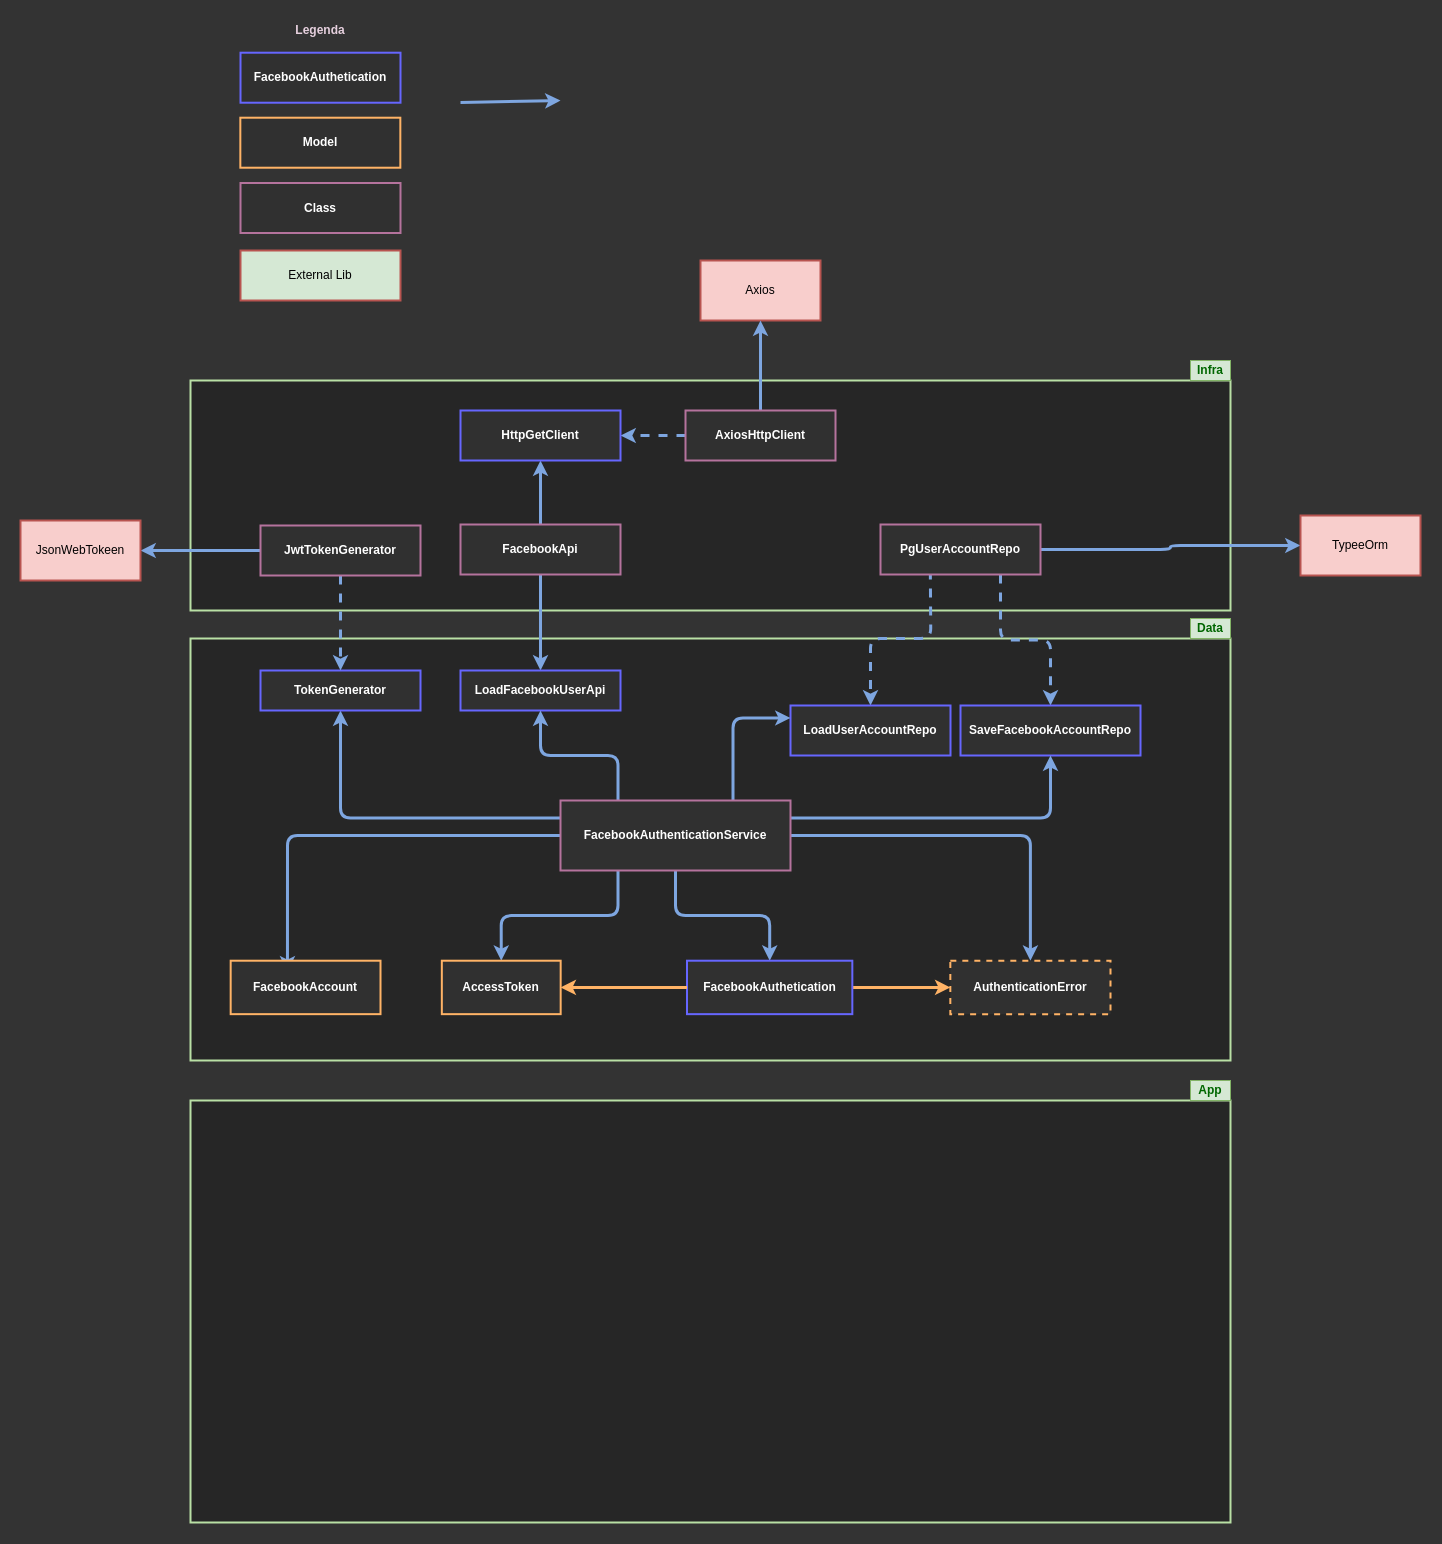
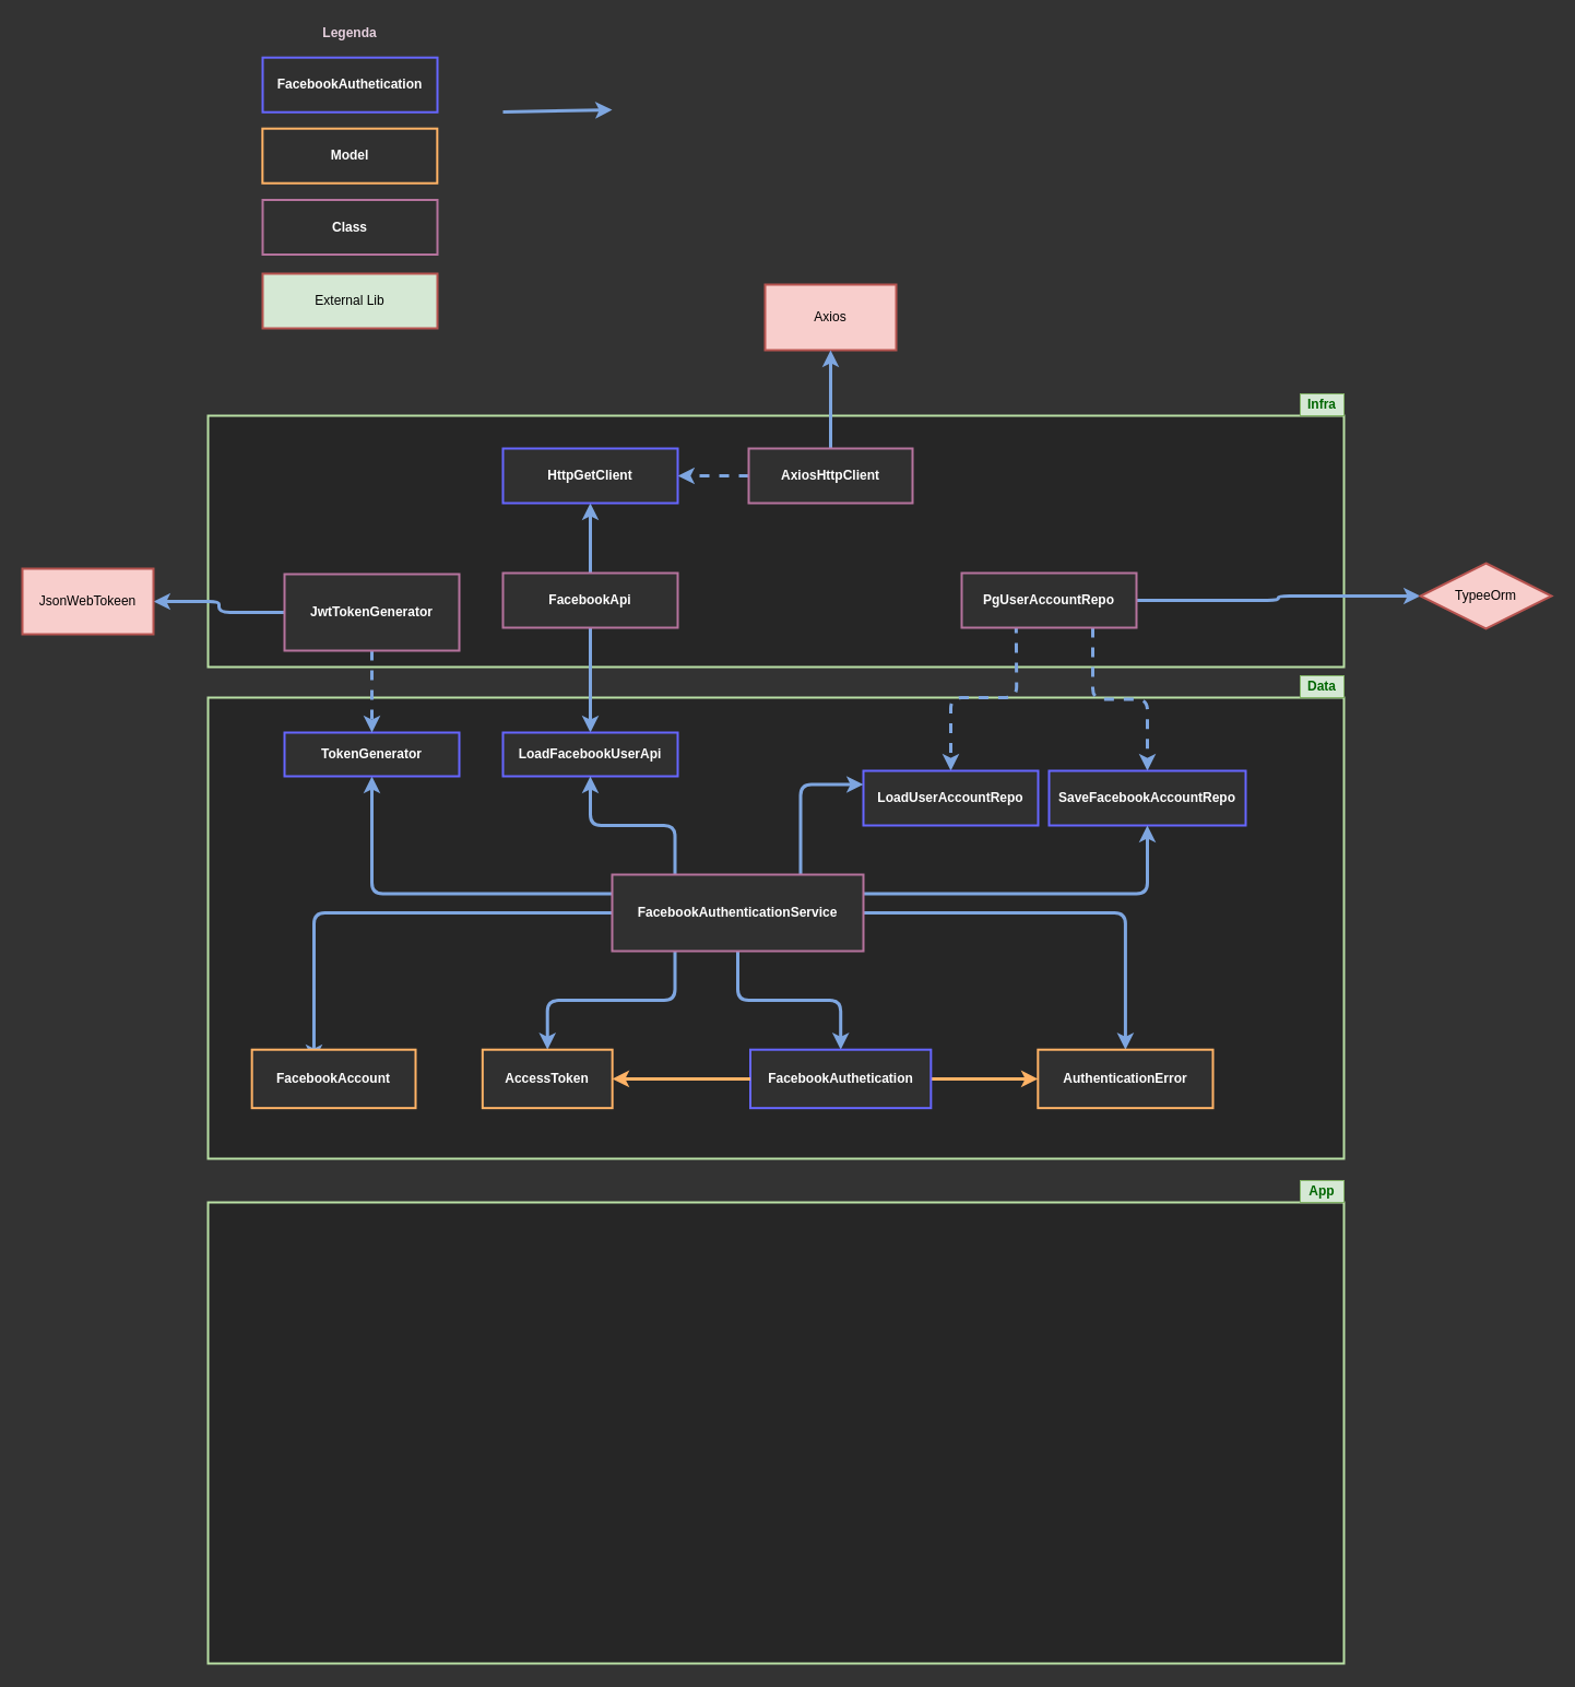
  <mxCell id="0" />
  <mxCell id="1" parent="0" />
  <mxCell id="2" value="" style="rounded=0;whiteSpace=wrap;html=1;fillColor=#262626;strokeColor=#B9E0A5;strokeWidth=2;shadow=0;glass=0;comic=0;" parent="1" vertex="1"><mxGeometry x="190" y="380" width="1040" height="230" as="geometry" /></mxCell>
  <mxCell id="3" value="&lt;font color=&quot;#006600&quot;&gt;&lt;b&gt;Infra&lt;/b&gt;&lt;/font&gt;" style="text;html=1;strokeColor=#82b366;fillColor=#d5e8d4;align=center;verticalAlign=middle;whiteSpace=wrap;rounded=0;" parent="1" vertex="1"><mxGeometry x="1190" y="360" width="40" height="20" as="geometry" /></mxCell>
  <mxCell id="4" value="" style="rounded=0;whiteSpace=wrap;html=1;shadow=0;glass=0;comic=0;strokeColor=#B9E0A5;strokeWidth=2;fillColor=#262626;" parent="1" vertex="1"><mxGeometry x="190" y="638" width="1040" height="422" as="geometry" /></mxCell>
  <mxCell id="5" value="&lt;font color=&quot;#006600&quot;&gt;&lt;b&gt;Data&lt;/b&gt;&lt;/font&gt;" style="text;html=1;strokeColor=#82b366;fillColor=#d5e8d4;align=center;verticalAlign=middle;whiteSpace=wrap;rounded=0;" parent="1" vertex="1"><mxGeometry x="1190" y="618" width="40" height="20" as="geometry" /></mxCell>
  <mxCell id="6" style="edgeStyle=orthogonalEdgeStyle;rounded=1;orthogonalLoop=1;jettySize=auto;html=1;strokeWidth=3;strokeColor=#7EA6E0;" parent="1" source="9" target="10" edge="1"><mxGeometry relative="1" as="geometry" /></mxCell>
  <mxCell id="7" style="edgeStyle=orthogonalEdgeStyle;rounded=1;orthogonalLoop=1;jettySize=auto;html=1;exitX=0.5;exitY=1;exitDx=0;exitDy=0;dashed=1;strokeColor=#7EA6E0;strokeWidth=3;" parent="1" target="19" edge="1"><mxGeometry relative="1" as="geometry"><mxPoint x="929.824" y="569.941" as="sourcePoint" /></mxGeometry></mxCell>
  <mxCell id="8" style="edgeStyle=orthogonalEdgeStyle;rounded=1;orthogonalLoop=1;jettySize=auto;html=1;exitX=0.75;exitY=1;exitDx=0;exitDy=0;strokeColor=#7EA6E0;strokeWidth=3;dashed=1;" parent="1" source="9" target="20" edge="1"><mxGeometry relative="1" as="geometry" /></mxCell>
  <mxCell id="9" value="&lt;b&gt;&lt;font color=&quot;#ffffff&quot;&gt;PgUserAccountRepo&lt;/font&gt;&lt;/b&gt;" style="rounded=0;whiteSpace=wrap;html=1;shadow=0;glass=0;comic=0;strokeColor=#B5739D;strokeWidth=2;fillColor=#303030;" parent="1" vertex="1"><mxGeometry x="880" y="524" width="160" height="50" as="geometry" /></mxCell>
- <mxCell id="10" value="TypeeOrm" style="rounded=0;whiteSpace=wrap;html=1;shadow=0;glass=0;comic=0;strokeColor=#b85450;strokeWidth=2;fillColor=#f8cecc;" parent="1" vertex="1"><mxGeometry x="1300" y="515" width="120" height="60" as="geometry" /></mxCell>
+ <mxCell id="10" value="TypeeOrm" style="rhombus;whiteSpace=wrap;html=1;shadow=0;glass=0;comic=0;strokeColor=#b85450;strokeWidth=2;fillColor=#f8cecc;" parent="1" vertex="1"><mxGeometry x="1300" y="515" width="120" height="60" as="geometry" /></mxCell>
  <mxCell id="11" style="edgeStyle=orthogonalEdgeStyle;rounded=0;orthogonalLoop=1;jettySize=auto;html=1;strokeColor=#7EA6E0;strokeWidth=3;" parent="1" source="13" target="18" edge="1"><mxGeometry relative="1" as="geometry" /></mxCell>
  <mxCell id="12" style="edgeStyle=orthogonalEdgeStyle;rounded=0;orthogonalLoop=1;jettySize=auto;html=1;exitX=0.5;exitY=1;exitDx=0;exitDy=0;dashed=0;strokeColor=#7EA6E0;strokeWidth=3;" parent="1" source="13" target="21" edge="1"><mxGeometry relative="1" as="geometry" /></mxCell>
  <mxCell id="13" value="&lt;font color=&quot;#ffffff&quot;&gt;&lt;b&gt;FacebookApi&lt;/b&gt;&lt;/font&gt;" style="rounded=0;whiteSpace=wrap;html=1;shadow=0;glass=0;comic=0;strokeColor=#B5739D;strokeWidth=2;fillColor=#303030;" parent="1" vertex="1"><mxGeometry x="460" y="524" width="160" height="50" as="geometry" /></mxCell>
  <mxCell id="14" value="Axios" style="rounded=0;whiteSpace=wrap;html=1;shadow=0;glass=0;comic=0;strokeColor=#b85450;strokeWidth=2;fillColor=#f8cecc;" parent="1" vertex="1"><mxGeometry x="700" y="260" width="120" height="60" as="geometry" /></mxCell>
  <mxCell id="15" style="edgeStyle=orthogonalEdgeStyle;rounded=0;orthogonalLoop=1;jettySize=auto;html=1;strokeColor=#7EA6E0;strokeWidth=3;" parent="1" source="17" target="14" edge="1"><mxGeometry relative="1" as="geometry" /></mxCell>
  <mxCell id="16" style="edgeStyle=orthogonalEdgeStyle;rounded=0;orthogonalLoop=1;jettySize=auto;html=1;entryX=1;entryY=0.5;entryDx=0;entryDy=0;strokeColor=#7EA6E0;strokeWidth=3;dashed=1;" parent="1" source="17" target="18" edge="1"><mxGeometry relative="1" as="geometry" /></mxCell>
  <mxCell id="17" value="&lt;font color=&quot;#ffffff&quot;&gt;&lt;b&gt;AxiosHttpClient&lt;/b&gt;&lt;/font&gt;" style="rounded=0;whiteSpace=wrap;html=1;shadow=0;glass=0;comic=0;strokeColor=#B5739D;strokeWidth=2;fillColor=#303030;" parent="1" vertex="1"><mxGeometry x="685" y="410" width="150" height="50" as="geometry" /></mxCell>
  <mxCell id="18" value="&lt;font color=&quot;#ffffff&quot;&gt;&lt;b&gt;HttpGetClient&lt;/b&gt;&lt;/font&gt;" style="rounded=0;whiteSpace=wrap;html=1;shadow=0;glass=0;comic=0;strokeColor=#6666FF;strokeWidth=2;fillColor=#303030;" parent="1" vertex="1"><mxGeometry x="460" y="410" width="160" height="50" as="geometry" /></mxCell>
  <mxCell id="19" value="&lt;font color=&quot;#ffffff&quot;&gt;&lt;b&gt;LoadUserAccountRepo&lt;/b&gt;&lt;/font&gt;" style="rounded=0;whiteSpace=wrap;html=1;shadow=0;glass=0;comic=0;strokeColor=#6666FF;strokeWidth=2;fillColor=#303030;" parent="1" vertex="1"><mxGeometry x="790" y="705" width="160" height="50" as="geometry" /></mxCell>
  <mxCell id="20" value="&lt;font color=&quot;#ffffff&quot;&gt;&lt;b&gt;SaveFacebookAccountRepo&lt;/b&gt;&lt;/font&gt;" style="rounded=0;whiteSpace=wrap;html=1;shadow=0;glass=0;comic=0;strokeColor=#6666FF;strokeWidth=2;fillColor=#303030;" parent="1" vertex="1"><mxGeometry x="960" y="705" width="180" height="50" as="geometry" /></mxCell>
  <mxCell id="21" value="&lt;font color=&quot;#ffffff&quot;&gt;&lt;b&gt;LoadFacebookUserApi&lt;/b&gt;&lt;/font&gt;" style="rounded=0;whiteSpace=wrap;html=1;shadow=0;glass=0;comic=0;strokeColor=#6666FF;strokeWidth=2;fillColor=#303030;" parent="1" vertex="1"><mxGeometry x="460" y="670" width="160" height="40" as="geometry" /></mxCell>
  <mxCell id="22" style="edgeStyle=orthogonalEdgeStyle;rounded=1;orthogonalLoop=1;jettySize=auto;html=1;strokeColor=#7EA6E0;strokeWidth=3;" parent="1" source="30" target="42" edge="1"><mxGeometry relative="1" as="geometry" /></mxCell>
  <mxCell id="23" style="edgeStyle=orthogonalEdgeStyle;rounded=1;orthogonalLoop=1;jettySize=auto;html=1;exitX=0.25;exitY=1;exitDx=0;exitDy=0;entryX=0.5;entryY=0;entryDx=0;entryDy=0;strokeColor=#7EA6E0;strokeWidth=3;" parent="1" source="30" target="46" edge="1"><mxGeometry relative="1" as="geometry" /></mxCell>
  <mxCell id="24" style="edgeStyle=orthogonalEdgeStyle;rounded=1;orthogonalLoop=1;jettySize=auto;html=1;exitX=0;exitY=0.5;exitDx=0;exitDy=0;entryX=0.379;entryY=0.2;entryDx=0;entryDy=0;entryPerimeter=0;strokeColor=#7EA6E0;strokeWidth=3;" parent="1" source="30" target="47" edge="1"><mxGeometry relative="1" as="geometry" /></mxCell>
  <mxCell id="25" style="edgeStyle=orthogonalEdgeStyle;rounded=1;orthogonalLoop=1;jettySize=auto;html=1;exitX=0.25;exitY=0;exitDx=0;exitDy=0;strokeColor=#7EA6E0;strokeWidth=3;" parent="1" source="30" target="21" edge="1"><mxGeometry relative="1" as="geometry" /></mxCell>
  <mxCell id="26" style="edgeStyle=orthogonalEdgeStyle;rounded=1;orthogonalLoop=1;jettySize=auto;html=1;exitX=0.75;exitY=0;exitDx=0;exitDy=0;entryX=0;entryY=0.25;entryDx=0;entryDy=0;strokeColor=#7EA6E0;strokeWidth=3;" parent="1" source="30" target="19" edge="1"><mxGeometry relative="1" as="geometry" /></mxCell>
  <mxCell id="27" style="edgeStyle=orthogonalEdgeStyle;rounded=1;orthogonalLoop=1;jettySize=auto;html=1;exitX=1;exitY=0.25;exitDx=0;exitDy=0;strokeColor=#7EA6E0;strokeWidth=3;" parent="1" source="30" target="20" edge="1"><mxGeometry relative="1" as="geometry" /></mxCell>
  <mxCell id="28" style="edgeStyle=orthogonalEdgeStyle;rounded=1;orthogonalLoop=1;jettySize=auto;html=1;exitX=0.5;exitY=1;exitDx=0;exitDy=0;strokeColor=#7EA6E0;strokeWidth=3;" parent="1" source="30" target="44" edge="1"><mxGeometry relative="1" as="geometry" /></mxCell>
  <mxCell id="29" style="edgeStyle=orthogonalEdgeStyle;rounded=1;orthogonalLoop=1;jettySize=auto;html=1;exitX=0;exitY=0.25;exitDx=0;exitDy=0;strokeColor=#7EA6E0;strokeWidth=3;" parent="1" source="30" target="31" edge="1"><mxGeometry relative="1" as="geometry" /></mxCell>
  <mxCell id="30" value="&lt;b&gt;&lt;font color=&quot;#ffffff&quot;&gt;FacebookAuthenticationService&lt;/font&gt;&lt;/b&gt;" style="rounded=0;whiteSpace=wrap;html=1;shadow=0;glass=0;comic=0;strokeColor=#B5739D;strokeWidth=2;fillColor=#303030;" parent="1" vertex="1"><mxGeometry x="560" y="800" width="230" height="70" as="geometry" /></mxCell>
  <mxCell id="31" value="&lt;font color=&quot;#ffffff&quot;&gt;&lt;b&gt;TokenGenerator&lt;/b&gt;&lt;/font&gt;" style="rounded=0;whiteSpace=wrap;html=1;shadow=0;glass=0;comic=0;strokeColor=#6666FF;strokeWidth=2;fillColor=#303030;" parent="1" vertex="1"><mxGeometry x="260" y="670" width="160" height="40" as="geometry" /></mxCell>
  <mxCell id="32" style="edgeStyle=orthogonalEdgeStyle;rounded=1;orthogonalLoop=1;jettySize=auto;html=1;strokeColor=#7EA6E0;strokeWidth=3;dashed=1;" parent="1" source="34" target="31" edge="1"><mxGeometry relative="1" as="geometry" /></mxCell>
  <mxCell id="33" style="edgeStyle=orthogonalEdgeStyle;rounded=1;orthogonalLoop=1;jettySize=auto;html=1;entryX=1;entryY=0.5;entryDx=0;entryDy=0;strokeColor=#7EA6E0;strokeWidth=3;" parent="1" source="34" target="35" edge="1"><mxGeometry relative="1" as="geometry" /></mxCell>
- <mxCell id="34" value="&lt;font color=&quot;#ffffff&quot;&gt;&lt;b&gt;JwtTokenGenerator&lt;/b&gt;&lt;/font&gt;" style="rounded=0;whiteSpace=wrap;html=1;shadow=0;glass=0;comic=0;strokeColor=#B5739D;strokeWidth=2;fillColor=#303030;" parent="1" vertex="1"><mxGeometry x="260" y="525" width="160" height="50" as="geometry" /></mxCell>
+ <mxCell id="34" value="&lt;font color=&quot;#ffffff&quot;&gt;&lt;b&gt;JwtTokenGenerator&lt;/b&gt;&lt;/font&gt;" style="rounded=0;whiteSpace=wrap;html=1;shadow=0;glass=0;comic=0;strokeColor=#B5739D;strokeWidth=2;fillColor=#303030;" parent="1" vertex="1"><mxGeometry x="260" y="525" width="160" height="70" as="geometry" /></mxCell>
  <mxCell id="35" value="JsonWebTokeen" style="rounded=0;whiteSpace=wrap;html=1;shadow=0;glass=0;comic=0;strokeColor=#b85450;strokeWidth=2;fillColor=#f8cecc;" parent="1" vertex="1"><mxGeometry x="20" y="520" width="120" height="60" as="geometry" /></mxCell>
  <mxCell id="36" value="&lt;font color=&quot;#ffffff&quot;&gt;&lt;b&gt;FacebookAuthetication&lt;/b&gt;&lt;/font&gt;" style="rounded=0;whiteSpace=wrap;html=1;shadow=0;glass=0;comic=0;strokeColor=#6666FF;strokeWidth=2;fillColor=#303030;" parent="1" vertex="1"><mxGeometry x="240" y="52.207" width="160" height="50" as="geometry" /></mxCell>
  <mxCell id="37" value="&lt;font color=&quot;#ffffff&quot;&gt;&lt;b&gt;Model&lt;/b&gt;&lt;/font&gt;" style="rounded=0;whiteSpace=wrap;html=1;shadow=0;glass=0;comic=0;strokeColor=#FFB366;strokeWidth=2;fillColor=#303030;" parent="1" vertex="1"><mxGeometry x="239.833" y="117.207" width="160" height="50" as="geometry" /></mxCell>
  <mxCell id="38" value="&lt;font color=&quot;#ffffff&quot;&gt;&lt;b&gt;Class&lt;/b&gt;&lt;/font&gt;" style="rounded=0;whiteSpace=wrap;html=1;shadow=0;glass=0;comic=0;strokeColor=#B5739D;strokeWidth=2;fillColor=#303030;" parent="1" vertex="1"><mxGeometry x="240" y="182.5" width="160" height="50" as="geometry" /></mxCell>
  <mxCell id="39" value="&lt;b&gt;&lt;font color=&quot;#e6d0de&quot;&gt;Legenda&lt;/font&gt;&lt;/b&gt;" style="text;html=1;strokeColor=none;fillColor=none;align=center;verticalAlign=middle;whiteSpace=wrap;rounded=0;dashed=1;" parent="1" vertex="1"><mxGeometry x="300" y="20" width="40" height="20" as="geometry" /></mxCell>
  <mxCell id="40" value="External Lib" style="rounded=0;whiteSpace=wrap;html=1;shadow=0;glass=0;comic=0;strokeColor=#b85450;strokeWidth=2;fillColor=#d5e8d4;" parent="1" vertex="1"><mxGeometry x="240" y="250" width="160" height="50" as="geometry" /></mxCell>
  <mxCell id="41" value="" style="endArrow=classic;html=1;strokeColor=#7EA6E0;strokeWidth=3;" parent="1" edge="1"><mxGeometry width="50" height="50" relative="1" as="geometry"><mxPoint x="460" y="102" as="sourcePoint" /><mxPoint x="560" y="100" as="targetPoint" /></mxGeometry></mxCell>
- <mxCell id="42" value="&lt;b&gt;&lt;font color=&quot;#ffffff&quot;&gt;AuthenticationError&lt;/font&gt;&lt;/b&gt;" style="rounded=0;whiteSpace=wrap;html=1;shadow=0;glass=0;comic=0;strokeColor=#FFB366;strokeWidth=2;fillColor=#303030;dashed=1;" parent="1" vertex="1"><mxGeometry x="949.833" y="960.207" width="160.167" height="53.448" as="geometry" /></mxCell>
+ <mxCell id="42" value="&lt;b&gt;&lt;font color=&quot;#ffffff&quot;&gt;AuthenticationError&lt;/font&gt;&lt;/b&gt;" style="rounded=0;whiteSpace=wrap;html=1;shadow=0;glass=0;comic=0;strokeColor=#FFB366;strokeWidth=2;fillColor=#303030;" parent="1" vertex="1"><mxGeometry x="949.833" y="960.207" width="160.167" height="53.448" as="geometry" /></mxCell>
  <mxCell id="43" style="edgeStyle=orthogonalEdgeStyle;rounded=0;orthogonalLoop=1;jettySize=auto;html=1;exitX=1;exitY=0.5;exitDx=0;exitDy=0;entryX=0;entryY=0.5;entryDx=0;entryDy=0;strokeColor=#FFB366;strokeWidth=3;" parent="1" source="44" target="42" edge="1"><mxGeometry relative="1" as="geometry" /></mxCell>
  <mxCell id="44" value="&lt;font color=&quot;#ffffff&quot;&gt;&lt;b&gt;FacebookAuthetication&lt;/b&gt;&lt;/font&gt;" style="rounded=0;whiteSpace=wrap;html=1;shadow=0;glass=0;comic=0;strokeColor=#6666FF;strokeWidth=2;fillColor=#303030;" parent="1" vertex="1"><mxGeometry x="686.5" y="960.207" width="165.333" height="53.448" as="geometry" /></mxCell>
  <mxCell id="45" style="edgeStyle=orthogonalEdgeStyle;rounded=1;orthogonalLoop=1;jettySize=auto;html=1;exitX=0;exitY=0.5;exitDx=0;exitDy=0;entryX=1;entryY=0.5;entryDx=0;entryDy=0;strokeColor=#FFB366;strokeWidth=3;" parent="1" source="44" target="46" edge="1"><mxGeometry relative="1" as="geometry" /></mxCell>
  <mxCell id="46" value="&lt;font color=&quot;#ffffff&quot;&gt;&lt;b&gt;AccessToken&lt;/b&gt;&lt;/font&gt;&lt;span style=&quot;color: rgba(0 , 0 , 0 , 0) ; font-family: monospace ; font-size: 0px ; white-space: nowrap&quot;&gt;%3CmxGraphModel%3E%3Croot%3E%3CmxCell%20id%3D%220%22%2F%3E%3CmxCell%20id%3D%221%22%20parent%3D%220%22%2F%3E%3CmxCell%20id%3D%222%22%20value%3D%22%26lt%3Bb%26gt%3B%26lt%3Bfont%20color%3D%26quot%3B%23ffffff%26quot%3B%26gt%3BAuthenticationError%26lt%3B%2Ffont%26gt%3B%26lt%3B%2Fb%26gt%3B%22%20style%3D%22rounded%3D0%3BwhiteSpace%3Dwrap%3Bhtml%3D1%3Bshadow%3D0%3Bglass%3D0%3Bcomic%3D0%3BstrokeColor%3D%23FFB366%3BstrokeWidth%3D2%3BfillColor%3D%23303030%3B%22%20vertex%3D%221%22%20parent%3D%221%22%3E%3CmxGeometry%20x%3D%22550%22%20y%3D%221070%22%20width%3D%22230%22%20height%3D%2270%22%20as%3D%22geometry%22%2F%3E%3C%2FmxCell%3E%3C%2Froot%3E%3C%2FmxGraphModel%3E&lt;/span&gt;&lt;font color=&quot;#ffffff&quot;&gt;&lt;b&gt;&lt;br&gt;&lt;/b&gt;&lt;/font&gt;" style="rounded=0;whiteSpace=wrap;html=1;shadow=0;glass=0;comic=0;strokeColor=#FFB366;strokeWidth=2;fillColor=#303030;" parent="1" vertex="1"><mxGeometry x="441.333" y="960.207" width="118.833" height="53.448" as="geometry" /></mxCell>
  <mxCell id="47" value="&lt;font color=&quot;#ffffff&quot;&gt;&lt;b&gt;FacebookAccount&lt;br&gt;&lt;/b&gt;&lt;/font&gt;" style="rounded=0;whiteSpace=wrap;html=1;shadow=0;glass=0;comic=0;strokeColor=#FFB366;strokeWidth=2;fillColor=#303030;" parent="1" vertex="1"><mxGeometry x="230.167" y="960.207" width="149.833" height="53.448" as="geometry" /></mxCell>
  <mxCell id="48" value="" style="rounded=0;whiteSpace=wrap;html=1;shadow=0;glass=0;comic=0;strokeColor=#B9E0A5;strokeWidth=2;fillColor=#262626;" parent="1" vertex="1"><mxGeometry x="190" y="1100" width="1040" height="422" as="geometry" /></mxCell>
  <mxCell id="49" value="&lt;font color=&quot;#006600&quot;&gt;&lt;b&gt;App&lt;/b&gt;&lt;/font&gt;" style="text;html=1;strokeColor=#82b366;fillColor=#d5e8d4;align=center;verticalAlign=middle;whiteSpace=wrap;rounded=0;" parent="1" vertex="1"><mxGeometry x="1190" y="1080" width="40" height="20" as="geometry" /></mxCell>
